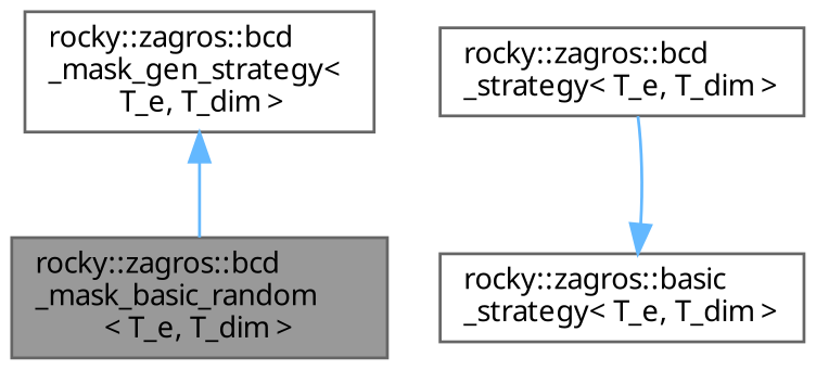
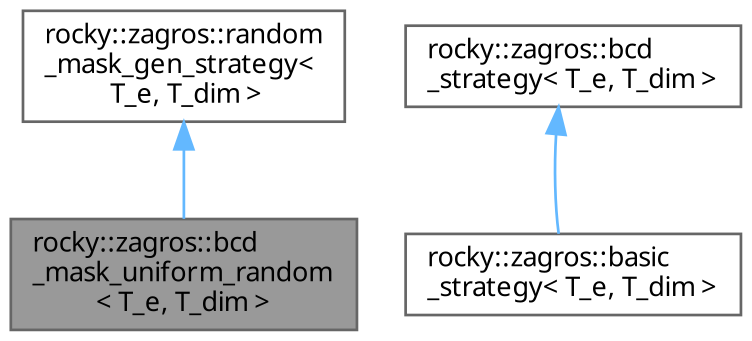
  digraph {
    fontname="Noto Sans"
    node [color=gray40 fillcolor=white fontname="Noto Sans" fontsize=10 shape=box style=filled]
    edge [color=steelblue1 dir=back fontname="Noto Sans" fontsize=10 labelfontname=Helvetica labelfontsize=10 style=solid]
-   n1 [fillcolor=grey60 fontcolor=black height=0.2 label="rocky::zagros::bcd\l_mask_basic_random\l\< T_e, T_dim \>" width=0.4]
-   n2 [height=0.2 label="rocky::zagros::bcd\l_mask_gen_strategy\<\l T_e, T_dim \>" width=0.4]
+   n1 [fillcolor=grey60 fontcolor=black height=0.2 label="rocky::zagros::bcd\l_mask_uniform_random\l\< T_e, T_dim \>" width=0.4]
+   n2 [height=0.2 label="rocky::zagros::random\l_mask_gen_strategy\<\l T_e, T_dim \>" width=0.4]
    n3 [height=0.2 label="rocky::zagros::bcd\l_strategy\< T_e, T_dim \>" width=0.4]
    n4 [height=0.2 label="rocky::zagros::basic\l_strategy\< T_e, T_dim \>" width=0.4]
    n2 -> n1
-   n4 -> n3
+   n3 -> n4
  }
